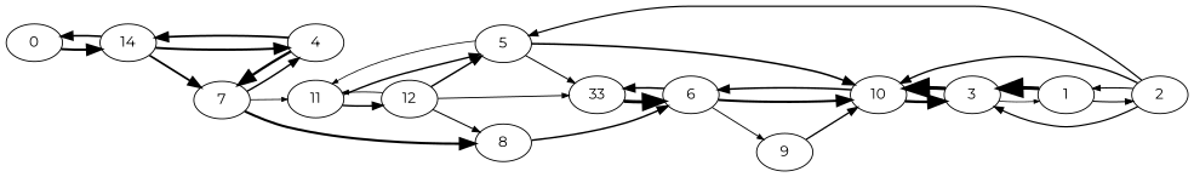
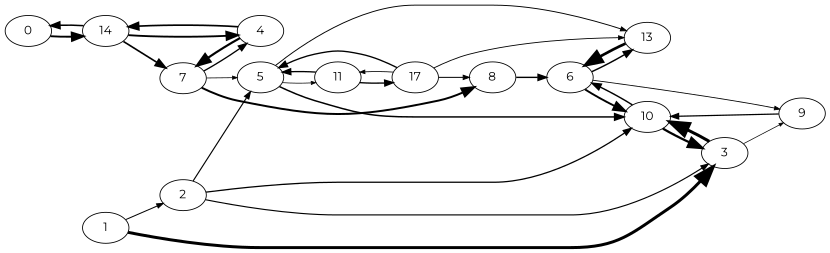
  digraph {
    fontname=Montserrat
    rankdir=LR
    node [fontname=Montserrat]
    edge [fontname=Montserrat]
    0
    14
    4
    7
    11
    8
    1
    2
    3
    5
    10
-   13 [label=33]
+   13
    6
-   12
+   12 [label=17]
    9
    0 -> 14 [arrowsize=1.3762995555726036 penwidth=2.1858875294388413]
    14 -> 0 [arrowsize=1.1182717309131798 penwidth=1.7760786314503445]
    14 -> 4 [arrowsize=1.3596708918638505 penwidth=2.159477298842586]
    14 -> 7 [arrowsize=1.204104050698198 penwidth=1.9124005511089028]
    4 -> 14 [arrowsize=1.216660988135413 penwidth=1.9323439223327146]
    4 -> 7 [arrowsize=1.5752014836268713 penwidth=2.501790591642678]
    7 -> 4 [arrowsize=0.9690626312509469 penwidth=1.5390994731632688]
-   7 -> 11 [arrowsize=0.5467727262566086 penwidth=0.8684037417016724]
+   7 -> 5 [arrowsize=0.5467727262566086 penwidth=0.8684037417016724]
    7 -> 8 [arrowsize=1.446076849154481 penwidth=2.296710289833588]
    11 -> 5 [arrowsize=0.9686872601259038 penwidth=1.5385032954940827]
    11 -> 12 [arrowsize=0.982256173607908 penwidth=1.5600539227890304]
    8 -> 6 [arrowsize=1.0095210183377321 penwidth=1.6033569114775745]
    1 -> 2 [arrowsize=0.7324389463054622 penwidth=1.1632853853086753]
    1 -> 3 [arrowsize=2.1899995997176407 penwidth=3.4782346583750767]
-   2 -> 1 [arrowsize=0.710266215208724 penwidth=1.128069871213856]
    2 -> 3 [arrowsize=0.8305527712319538 penwidth=1.3191132248978092]
    2 -> 5 [arrowsize=0.8292791891369824 penwidth=1.3170904768646192]
    2 -> 10 [arrowsize=0.9281154897878799 penwidth=1.4740657778983977]
-   3 -> 1 [arrowsize=0.51 penwidth=0.81]
+   3 -> 9 [arrowsize=0.51 penwidth=0.81]
    3 -> 10 [arrowsize=2.21 penwidth=3.5100000000000002]
    5 -> 11 [arrowsize=0.5309296705482194 penwidth=0.8432412414589366]
    5 -> 10 [arrowsize=1.0862649257794057 penwidth=1.7252442938849386]
    5 -> 13 [arrowsize=0.6885605231211069 penwidth=1.0935961249570523]
    10 -> 3 [arrowsize=1.6450855064900125 penwidth=2.6127828632488437]
    10 -> 6 [arrowsize=1.0474338374450878 penwidth=1.663571388883375]
    13 -> 6 [arrowsize=1.9866276824075477 penwidth=3.1552322014708114]
    6 -> 10 [arrowsize=1.3944135078629118 penwidth=2.2146567477822723]
    6 -> 13 [arrowsize=1.0542850598958675 penwidth=1.6744527421875546]
    6 -> 9 [arrowsize=0.6148590194985266 penwidth=0.9765407956741305]
    12 -> 11 [arrowsize=0.5945178802496672 penwidth=0.9442342803965303]
    12 -> 8 [arrowsize=0.7132711145144787 penwidth=1.132842358346525]
    12 -> 5 [arrowsize=0.9839866722432253 penwidth=1.5628023617980638]
    12 -> 13 [arrowsize=0.6379013599888639 penwidth=1.0131374540999605]
    9 -> 10 [arrowsize=0.9068367279806335 penwidth=1.4402700973810063]
  }
